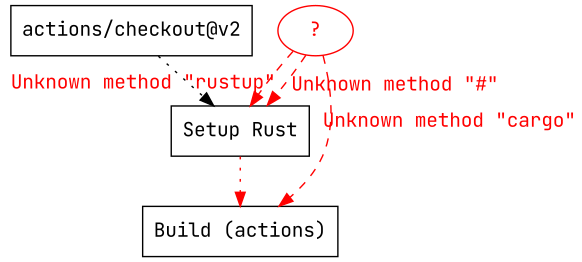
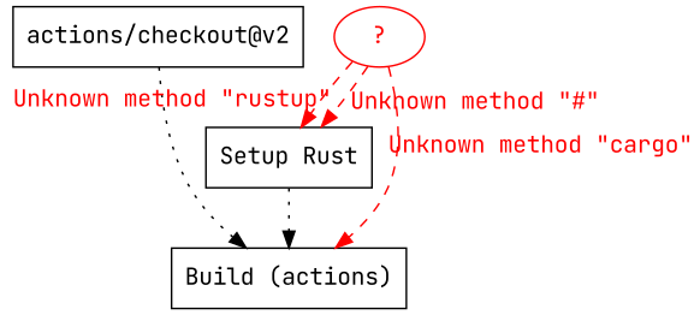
  digraph {
    fontname="JetBrains Mono"
    node [fontname="JetBrains Mono" shape=rect]
    edge [fontname="JetBrains Mono" style=dashed color=red fontcolor=red]
    "actions/checkout@v2"
    "Setup Rust"
    n3 [label="Build (actions)"]
    "?" [color=red fontcolor=red shape=ellipse]
-   "actions/checkout@v2" -> "Setup Rust" [style=dotted color="" fontcolor=""]
-   "Setup Rust" -> n3 [style=dotted fontcolor=""]
+   "actions/checkout@v2" -> n3 [style=dotted color="" fontcolor=""]
+   "Setup Rust" -> n3 [style=dotted color="" fontcolor=""]
    "?" -> "Setup Rust" [xlabel="Unknown method \"rustup\""]
    "?" -> "Setup Rust" [xlabel="Unknown method \"#\""]
    "?" -> n3 [xlabel="Unknown method \"cargo\""]
  }
